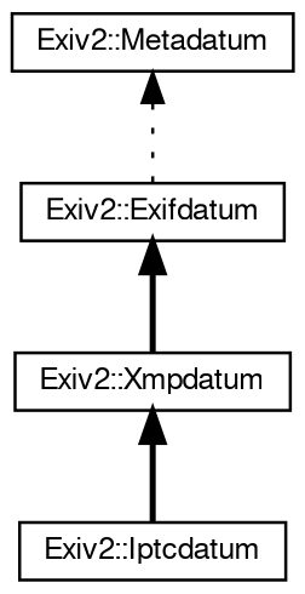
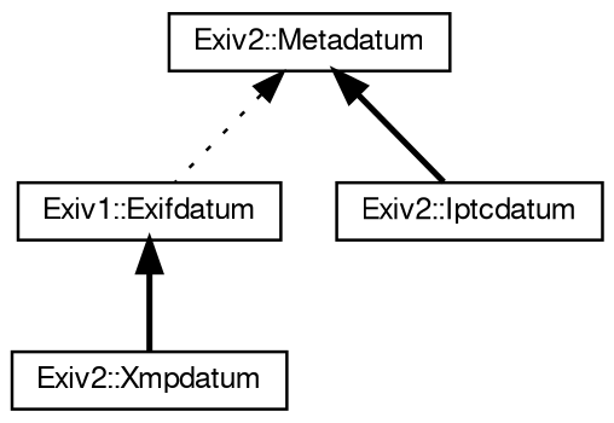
  digraph {
    rankdir=TB
    node [color=black fillcolor=white fontname=FreeSans fontsize=10 shape=record style=filled]
    edge [color=black dir=back fontname=FreeSans fontsize=10 labelfontname=FreeSans labelfontsize=10 style=bold]
    n1 [height=0.2 label="Exiv2::Metadatum" width=0.4]
-   n2 [height=0.2 label="Exiv2::Exifdatum" width=0.4]
+   n2 [height=0.2 label="Exiv1::Exifdatum" width=0.4]
    n3 [height=0.2 label="Exiv2::Iptcdatum" width=0.4]
    n4 [height=0.2 label="Exiv2::Xmpdatum" width=0.4]
    n1 -> n2 [style=dotted]
-   n4 -> n3
+   n1 -> n3
    n2 -> n4
  }
